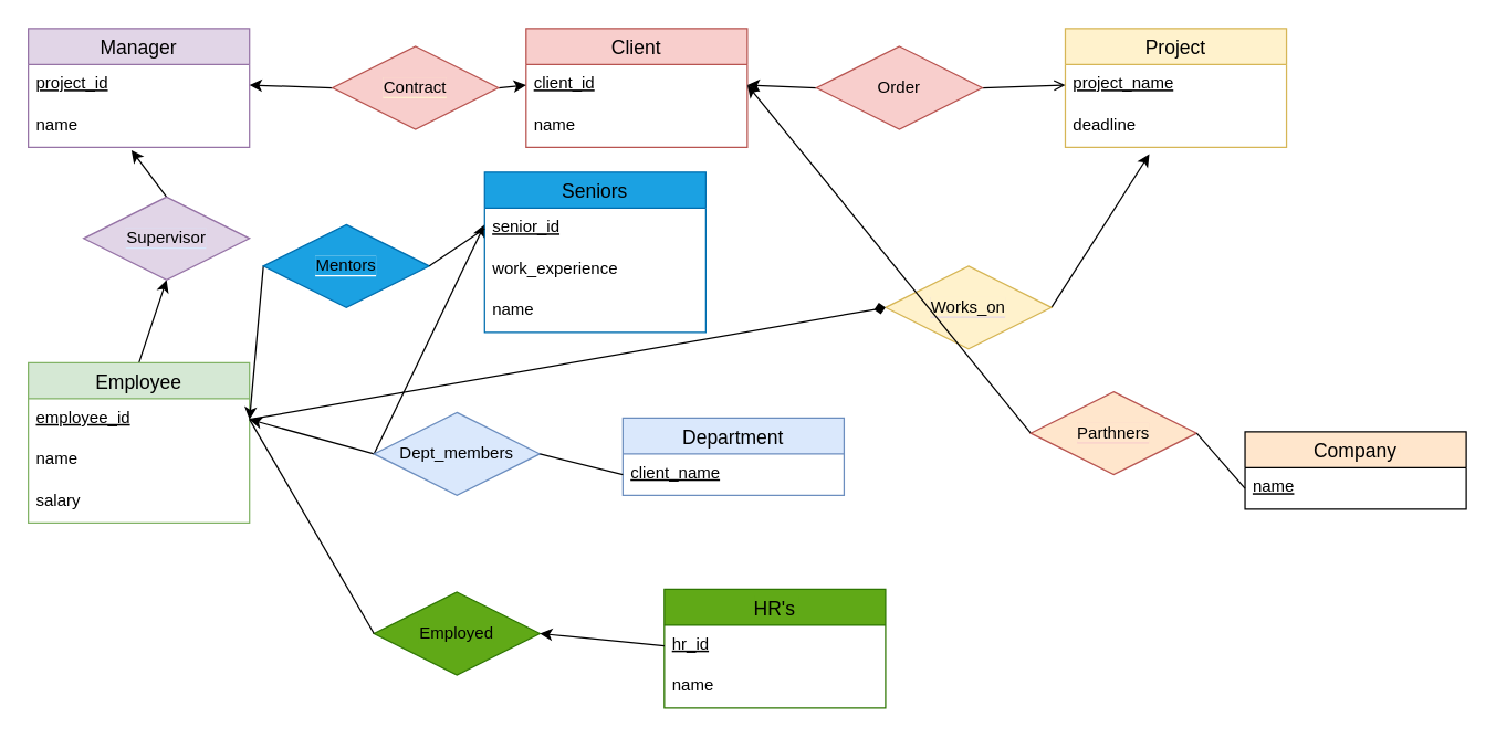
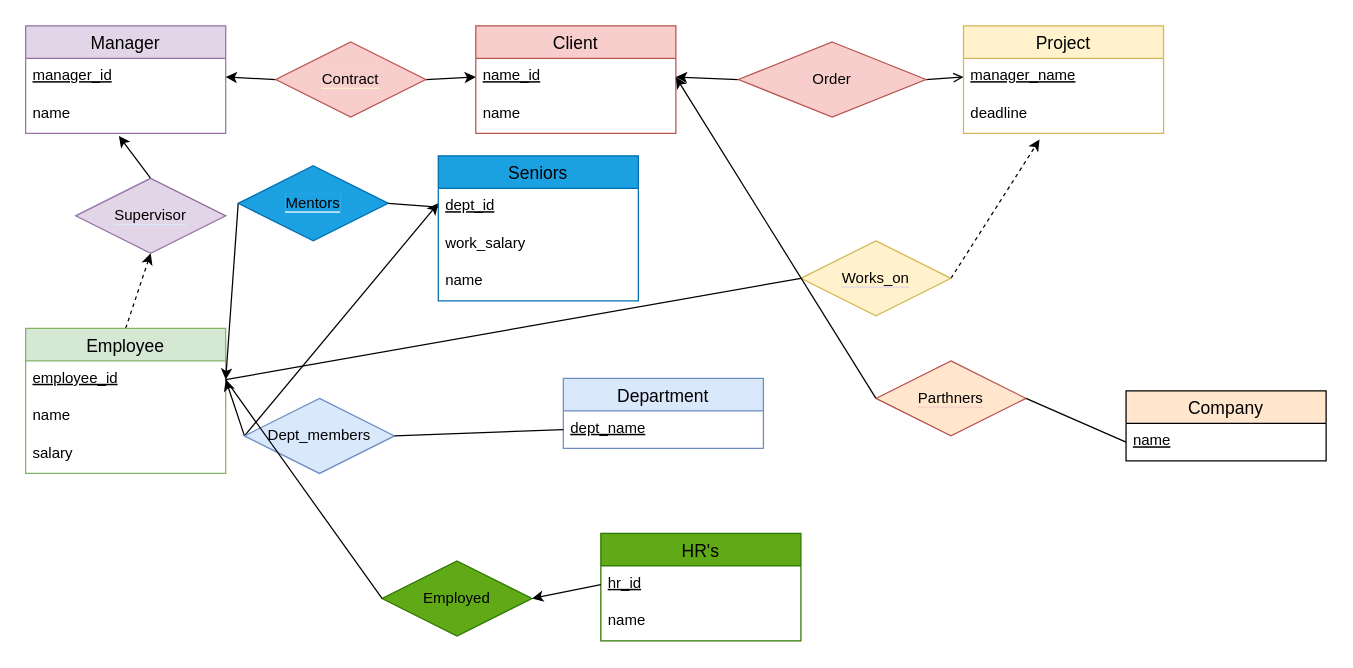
  <mxCell id="0" />
  <mxCell id="1" parent="0" />
  <mxCell id="2" value="Client" style="swimlane;fontStyle=0;childLayout=stackLayout;horizontal=1;startSize=26;horizontalStack=0;resizeParent=1;resizeParentMax=0;resizeLast=0;collapsible=1;marginBottom=0;align=center;fontSize=14;fillColor=#f8cecc;strokeColor=#b85450;" vertex="1" parent="1"><mxGeometry x="380" y="20" width="160" height="86" as="geometry" /></mxCell>
- <mxCell id="3" value="client_id" style="text;strokeColor=none;fillColor=none;spacingLeft=4;spacingRight=4;overflow=hidden;rotatable=0;points=[[0,0.5],[1,0.5]];portConstraint=eastwest;fontSize=12;fontStyle=4" vertex="1" parent="2"><mxGeometry y="26" width="160" height="30" as="geometry" /></mxCell>
+ <mxCell id="3" value="name_id" style="text;strokeColor=none;fillColor=none;spacingLeft=4;spacingRight=4;overflow=hidden;rotatable=0;points=[[0,0.5],[1,0.5]];portConstraint=eastwest;fontSize=12;fontStyle=4" vertex="1" parent="2"><mxGeometry y="26" width="160" height="30" as="geometry" /></mxCell>
  <mxCell id="4" value="name" style="text;strokeColor=none;fillColor=none;spacingLeft=4;spacingRight=4;overflow=hidden;rotatable=0;points=[[0,0.5],[1,0.5]];portConstraint=eastwest;fontSize=12;" vertex="1" parent="2"><mxGeometry y="56" width="160" height="30" as="geometry" /></mxCell>
- <mxCell id="5" style="edgeStyle=none;rounded=0;orthogonalLoop=1;jettySize=auto;html=1;exitX=0.5;exitY=0;exitDx=0;exitDy=0;entryX=0.5;entryY=1;entryDx=0;entryDy=0;" edge="1" parent="1" source="6" target="26"><mxGeometry relative="1" as="geometry" /></mxCell>
+ <mxCell id="5" style="edgeStyle=none;rounded=0;orthogonalLoop=1;jettySize=auto;html=1;exitX=0.5;exitY=0;exitDx=0;exitDy=0;entryX=0.5;entryY=1;entryDx=0;entryDy=0;dashed=1;" edge="1" parent="1" source="6" target="26"><mxGeometry relative="1" as="geometry" /></mxCell>
  <mxCell id="6" value="Employee" style="swimlane;fontStyle=0;childLayout=stackLayout;horizontal=1;startSize=26;horizontalStack=0;resizeParent=1;resizeParentMax=0;resizeLast=0;collapsible=1;marginBottom=0;align=center;fontSize=14;fillColor=#d5e8d4;strokeColor=#82b366;" vertex="1" parent="1"><mxGeometry x="20" y="262" width="160" height="116" as="geometry" /></mxCell>
  <mxCell id="7" value="employee_id" style="text;strokeColor=none;fillColor=none;spacingLeft=4;spacingRight=4;overflow=hidden;rotatable=0;points=[[0,0.5],[1,0.5]];portConstraint=eastwest;fontSize=12;fontStyle=4" vertex="1" parent="6"><mxGeometry y="26" width="160" height="30" as="geometry" /></mxCell>
  <mxCell id="8" value="name" style="text;strokeColor=none;fillColor=none;spacingLeft=4;spacingRight=4;overflow=hidden;rotatable=0;points=[[0,0.5],[1,0.5]];portConstraint=eastwest;fontSize=12;" vertex="1" parent="6"><mxGeometry y="56" width="160" height="30" as="geometry" /></mxCell>
  <mxCell id="9" value="salary" style="text;strokeColor=none;fillColor=none;spacingLeft=4;spacingRight=4;overflow=hidden;rotatable=0;points=[[0,0.5],[1,0.5]];portConstraint=eastwest;fontSize=12;" vertex="1" parent="6"><mxGeometry y="86" width="160" height="30" as="geometry" /></mxCell>
  <mxCell id="10" value="Project" style="swimlane;fontStyle=0;childLayout=stackLayout;horizontal=1;startSize=26;horizontalStack=0;resizeParent=1;resizeParentMax=0;resizeLast=0;collapsible=1;marginBottom=0;align=center;fontSize=14;fillColor=#fff2cc;strokeColor=#d6b656;" vertex="1" parent="1"><mxGeometry x="770" y="20" width="160" height="86" as="geometry" /></mxCell>
- <mxCell id="11" value="project_name" style="text;strokeColor=none;fillColor=none;spacingLeft=4;spacingRight=4;overflow=hidden;rotatable=0;points=[[0,0.5],[1,0.5]];portConstraint=eastwest;fontSize=12;fontStyle=4" vertex="1" parent="10"><mxGeometry y="26" width="160" height="30" as="geometry" /></mxCell>
+ <mxCell id="11" value="manager_name" style="text;strokeColor=none;fillColor=none;spacingLeft=4;spacingRight=4;overflow=hidden;rotatable=0;points=[[0,0.5],[1,0.5]];portConstraint=eastwest;fontSize=12;fontStyle=4" vertex="1" parent="10"><mxGeometry y="26" width="160" height="30" as="geometry" /></mxCell>
  <mxCell id="12" value="deadline" style="text;strokeColor=none;fillColor=none;spacingLeft=4;spacingRight=4;overflow=hidden;rotatable=0;points=[[0,0.5],[1,0.5]];portConstraint=eastwest;fontSize=12;" vertex="1" parent="10"><mxGeometry y="56" width="160" height="30" as="geometry" /></mxCell>
  <mxCell id="13" value="Manager" style="swimlane;fontStyle=0;childLayout=stackLayout;horizontal=1;startSize=26;horizontalStack=0;resizeParent=1;resizeParentMax=0;resizeLast=0;collapsible=1;marginBottom=0;align=center;fontSize=14;fillColor=#e1d5e7;strokeColor=#9673a6;" vertex="1" parent="1"><mxGeometry x="20" y="20" width="160" height="86" as="geometry" /></mxCell>
- <mxCell id="14" value="project_id" style="text;strokeColor=none;fillColor=none;spacingLeft=4;spacingRight=4;overflow=hidden;rotatable=0;points=[[0,0.5],[1,0.5]];portConstraint=eastwest;fontSize=12;fontStyle=4" vertex="1" parent="13"><mxGeometry y="26" width="160" height="30" as="geometry" /></mxCell>
+ <mxCell id="14" value="manager_id" style="text;strokeColor=none;fillColor=none;spacingLeft=4;spacingRight=4;overflow=hidden;rotatable=0;points=[[0,0.5],[1,0.5]];portConstraint=eastwest;fontSize=12;fontStyle=4" vertex="1" parent="13"><mxGeometry y="26" width="160" height="30" as="geometry" /></mxCell>
  <mxCell id="15" value="name" style="text;strokeColor=none;fillColor=none;spacingLeft=4;spacingRight=4;overflow=hidden;rotatable=0;points=[[0,0.5],[1,0.5]];portConstraint=eastwest;fontSize=12;" vertex="1" parent="13"><mxGeometry y="56" width="160" height="30" as="geometry" /></mxCell>
  <mxCell id="16" value="Department" style="swimlane;fontStyle=0;childLayout=stackLayout;horizontal=1;startSize=26;horizontalStack=0;resizeParent=1;resizeParentMax=0;resizeLast=0;collapsible=1;marginBottom=0;align=center;fontSize=14;fillColor=#dae8fc;strokeColor=#6c8ebf;" vertex="1" parent="1"><mxGeometry x="450" y="302" width="160" height="56" as="geometry" /></mxCell>
- <mxCell id="17" value="client_name" style="text;strokeColor=none;fillColor=none;spacingLeft=4;spacingRight=4;overflow=hidden;rotatable=0;points=[[0,0.5],[1,0.5]];portConstraint=eastwest;fontSize=12;fontStyle=4" vertex="1" parent="16"><mxGeometry y="26" width="160" height="30" as="geometry" /></mxCell>
+ <mxCell id="17" value="dept_name" style="text;strokeColor=none;fillColor=none;spacingLeft=4;spacingRight=4;overflow=hidden;rotatable=0;points=[[0,0.5],[1,0.5]];portConstraint=eastwest;fontSize=12;fontStyle=4" vertex="1" parent="16"><mxGeometry y="26" width="160" height="30" as="geometry" /></mxCell>
  <mxCell id="18" style="rounded=0;orthogonalLoop=1;jettySize=auto;html=1;exitX=0;exitY=0.5;exitDx=0;exitDy=0;entryX=1;entryY=0.5;entryDx=0;entryDy=0;" edge="1" parent="1" source="20" target="3"><mxGeometry relative="1" as="geometry" /></mxCell>
  <mxCell id="19" style="rounded=0;orthogonalLoop=1;jettySize=auto;html=1;exitX=1;exitY=0.5;exitDx=0;exitDy=0;entryX=0;entryY=0.5;entryDx=0;entryDy=0;endArrow=open;" edge="1" parent="1" source="20" target="11"><mxGeometry relative="1" as="geometry" /></mxCell>
- <mxCell id="20" value="Order" style="shape=rhombus;perimeter=rhombusPerimeter;whiteSpace=wrap;html=1;align=center;fillColor=#f8cecc;strokeColor=#b85450;" vertex="1" parent="1"><mxGeometry x="590" y="33" width="120" height="60" as="geometry" /></mxCell>
+ <mxCell id="20" value="Order" style="shape=rhombus;perimeter=rhombusPerimeter;whiteSpace=wrap;html=1;align=center;fillColor=#f8cecc;strokeColor=#b85450;" vertex="1" parent="1"><mxGeometry x="590" y="33" width="150" height="60" as="geometry" /></mxCell>
  <mxCell id="21" style="edgeStyle=none;rounded=0;orthogonalLoop=1;jettySize=auto;html=1;exitX=0;exitY=0.5;exitDx=0;exitDy=0;entryX=1;entryY=0.5;entryDx=0;entryDy=0;" edge="1" parent="1" source="23" target="7"><mxGeometry relative="1" as="geometry" /></mxCell>
  <mxCell id="22" style="edgeStyle=none;rounded=0;orthogonalLoop=1;jettySize=auto;html=1;exitX=0;exitY=0.5;exitDx=0;exitDy=0;fontColor=#000000;" edge="1" parent="1" source="23"><mxGeometry relative="1" as="geometry"><mxPoint x="350" y="162" as="targetPoint" /></mxGeometry></mxCell>
- <mxCell id="23" value="&lt;span style=&quot;background-color: rgb(218 , 232 , 252)&quot;&gt;Dept_members&lt;/span&gt;" style="shape=rhombus;perimeter=rhombusPerimeter;whiteSpace=wrap;html=1;align=center;fillColor=#dae8fc;strokeColor=#6c8ebf;" vertex="1" parent="1"><mxGeometry x="270" y="298" width="120" height="60" as="geometry" /></mxCell>
+ <mxCell id="23" value="&lt;span style=&quot;background-color: rgb(218 , 232 , 252)&quot;&gt;Dept_members&lt;/span&gt;" style="shape=rhombus;perimeter=rhombusPerimeter;whiteSpace=wrap;html=1;align=center;fillColor=#dae8fc;strokeColor=#6c8ebf;" vertex="1" parent="1"><mxGeometry x="195" y="318" width="120" height="60" as="geometry" /></mxCell>
  <mxCell id="24" value="" style="endArrow=none;html=1;rounded=0;entryX=0;entryY=0.5;entryDx=0;entryDy=0;exitX=1;exitY=0.5;exitDx=0;exitDy=0;" edge="1" parent="1" source="23" target="17"><mxGeometry relative="1" as="geometry"><mxPoint x="250" y="392" as="sourcePoint" /><mxPoint x="410" y="392" as="targetPoint" /></mxGeometry></mxCell>
  <mxCell id="25" style="edgeStyle=none;rounded=0;orthogonalLoop=1;jettySize=auto;html=1;exitX=0.5;exitY=0;exitDx=0;exitDy=0;entryX=0.466;entryY=1.073;entryDx=0;entryDy=0;entryPerimeter=0;" edge="1" parent="1" source="26" target="15"><mxGeometry relative="1" as="geometry" /></mxCell>
  <mxCell id="26" value="&lt;span style=&quot;background-color: rgb(225 , 213 , 231)&quot;&gt;Supervisor&lt;/span&gt;" style="shape=rhombus;perimeter=rhombusPerimeter;whiteSpace=wrap;html=1;align=center;labelBackgroundColor=#DAE8FC;fillColor=#e1d5e7;strokeColor=#9673a6;" vertex="1" parent="1"><mxGeometry x="60" y="142" width="120" height="60" as="geometry" /></mxCell>
- <mxCell id="27" style="edgeStyle=none;rounded=0;orthogonalLoop=1;jettySize=auto;html=1;exitX=1;exitY=0.5;exitDx=0;exitDy=0;entryX=0.38;entryY=1.167;entryDx=0;entryDy=0;entryPerimeter=0;" edge="1" parent="1" source="28" target="12"><mxGeometry relative="1" as="geometry" /></mxCell>
+ <mxCell id="27" style="edgeStyle=none;rounded=0;orthogonalLoop=1;jettySize=auto;html=1;exitX=1;exitY=0.5;exitDx=0;exitDy=0;entryX=0.38;entryY=1.167;entryDx=0;entryDy=0;entryPerimeter=0;dashed=1;" edge="1" parent="1" source="28" target="12"><mxGeometry relative="1" as="geometry" /></mxCell>
  <mxCell id="28" value="&lt;span style=&quot;background-color: rgb(255 , 242 , 204)&quot;&gt;Works_on&lt;/span&gt;" style="shape=rhombus;perimeter=rhombusPerimeter;whiteSpace=wrap;html=1;align=center;labelBackgroundColor=#E1D5E7;fillColor=#fff2cc;strokeColor=#d6b656;" vertex="1" parent="1"><mxGeometry x="640" y="192" width="120" height="60" as="geometry" /></mxCell>
- <mxCell id="29" value="" style="endArrow=diamond;html=1;rounded=0;entryX=0;entryY=0.5;entryDx=0;entryDy=0;exitX=1;exitY=0.5;exitDx=0;exitDy=0;" edge="1" parent="1" source="7" target="28"><mxGeometry relative="1" as="geometry"><mxPoint x="390" y="262" as="sourcePoint" /><mxPoint x="550" y="262" as="targetPoint" /></mxGeometry></mxCell>
+ <mxCell id="29" value="" style="endArrow=none;html=1;rounded=0;entryX=0;entryY=0.5;entryDx=0;entryDy=0;exitX=1;exitY=0.5;exitDx=0;exitDy=0;" edge="1" parent="1" source="7" target="28"><mxGeometry relative="1" as="geometry"><mxPoint x="390" y="262" as="sourcePoint" /><mxPoint x="550" y="262" as="targetPoint" /></mxGeometry></mxCell>
  <mxCell id="30" style="edgeStyle=none;rounded=0;orthogonalLoop=1;jettySize=auto;html=1;exitX=0;exitY=0.5;exitDx=0;exitDy=0;entryX=1;entryY=0.5;entryDx=0;entryDy=0;" edge="1" parent="1" source="32" target="14"><mxGeometry relative="1" as="geometry" /></mxCell>
  <mxCell id="31" style="edgeStyle=none;rounded=0;orthogonalLoop=1;jettySize=auto;html=1;exitX=1;exitY=0.5;exitDx=0;exitDy=0;entryX=0;entryY=0.5;entryDx=0;entryDy=0;" edge="1" parent="1" source="32" target="3"><mxGeometry relative="1" as="geometry" /></mxCell>
- <mxCell id="32" value="&lt;span style=&quot;background-color: rgb(248 , 206 , 204)&quot;&gt;Contract&lt;/span&gt;" style="shape=rhombus;perimeter=rhombusPerimeter;whiteSpace=wrap;html=1;align=center;labelBackgroundColor=#FFF2CC;fillColor=#f8cecc;strokeColor=#b85450;" vertex="1" parent="1"><mxGeometry x="240" y="33" width="120" height="60" as="geometry" /></mxCell>
+ <mxCell id="32" value="&lt;span style=&quot;background-color: rgb(248 , 206 , 204)&quot;&gt;Contract&lt;/span&gt;" style="shape=rhombus;perimeter=rhombusPerimeter;whiteSpace=wrap;html=1;align=center;labelBackgroundColor=#FFF2CC;fillColor=#f8cecc;strokeColor=#b85450;" vertex="1" parent="1"><mxGeometry x="220" y="33" width="120" height="60" as="geometry" /></mxCell>
  <mxCell id="33" style="edgeStyle=none;rounded=0;orthogonalLoop=1;jettySize=auto;html=1;exitX=0;exitY=0.5;exitDx=0;exitDy=0;entryX=1;entryY=0.5;entryDx=0;entryDy=0;" edge="1" parent="1" source="34" target="3"><mxGeometry relative="1" as="geometry" /></mxCell>
- <mxCell id="34" value="&lt;span style=&quot;background-color: rgb(255 , 230 , 204)&quot;&gt;Parthners&lt;/span&gt;" style="shape=rhombus;perimeter=rhombusPerimeter;whiteSpace=wrap;html=1;align=center;labelBackgroundColor=#F8CECC;fillColor=#FFE6CC;strokeColor=#b85450;" vertex="1" parent="1"><mxGeometry x="745" y="283" width="120" height="60" as="geometry" /></mxCell>
+ <mxCell id="34" value="&lt;span style=&quot;background-color: rgb(255 , 230 , 204)&quot;&gt;Parthners&lt;/span&gt;" style="shape=rhombus;perimeter=rhombusPerimeter;whiteSpace=wrap;html=1;align=center;labelBackgroundColor=#F8CECC;fillColor=#FFE6CC;strokeColor=#b85450;" vertex="1" parent="1"><mxGeometry x="700" y="288" width="120" height="60" as="geometry" /></mxCell>
  <mxCell id="35" value="Company" style="swimlane;fontStyle=0;childLayout=stackLayout;horizontal=1;startSize=26;horizontalStack=0;resizeParent=1;resizeParentMax=0;resizeLast=0;collapsible=1;marginBottom=0;align=center;fontSize=14;labelBackgroundColor=#FFE6CC;fillColor=#FFE6CC;" vertex="1" parent="1"><mxGeometry x="900" y="312" width="160" height="56" as="geometry" /></mxCell>
  <mxCell id="36" value="name" style="text;strokeColor=none;fillColor=none;spacingLeft=4;spacingRight=4;overflow=hidden;rotatable=0;points=[[0,0.5],[1,0.5]];portConstraint=eastwest;fontSize=12;labelBackgroundColor=#FFFFFF;fontStyle=4" vertex="1" parent="35"><mxGeometry y="26" width="160" height="30" as="geometry" /></mxCell>
  <mxCell id="37" value="" style="endArrow=none;html=1;rounded=0;entryX=0;entryY=0.5;entryDx=0;entryDy=0;exitX=1;exitY=0.5;exitDx=0;exitDy=0;" edge="1" parent="1" source="34" target="36"><mxGeometry relative="1" as="geometry"><mxPoint x="620" y="252" as="sourcePoint" /><mxPoint x="780" y="252" as="targetPoint" /></mxGeometry></mxCell>
  <mxCell id="38" value="HR's" style="swimlane;fontStyle=0;childLayout=stackLayout;horizontal=1;startSize=26;horizontalStack=0;resizeParent=1;resizeParentMax=0;resizeLast=0;collapsible=1;marginBottom=0;align=center;fontSize=14;labelBackgroundColor=#60A917;fillColor=#60a917;strokeColor=#2D7600;fontColor=#000000;" vertex="1" parent="1"><mxGeometry x="480" y="426" width="160" height="86" as="geometry" /></mxCell>
  <mxCell id="39" value="hr_id" style="text;strokeColor=none;fillColor=none;spacingLeft=4;spacingRight=4;overflow=hidden;rotatable=0;points=[[0,0.5],[1,0.5]];portConstraint=eastwest;fontSize=12;labelBackgroundColor=#FFFFFF;fontStyle=4" vertex="1" parent="38"><mxGeometry y="26" width="160" height="30" as="geometry" /></mxCell>
  <mxCell id="40" value="name" style="text;strokeColor=none;fillColor=none;spacingLeft=4;spacingRight=4;overflow=hidden;rotatable=0;points=[[0,0.5],[1,0.5]];portConstraint=eastwest;fontSize=12;labelBackgroundColor=#FFFFFF;" vertex="1" parent="38"><mxGeometry y="56" width="160" height="30" as="geometry" /></mxCell>
- <mxCell id="41" value="&lt;font color=&quot;#000000&quot;&gt;Employed&lt;/font&gt;" style="shape=rhombus;perimeter=rhombusPerimeter;whiteSpace=wrap;html=1;align=center;labelBackgroundColor=#60A917;fontColor=#ffffff;fillColor=#60a917;strokeColor=#2D7600;" vertex="1" parent="1"><mxGeometry x="270" y="428" width="120" height="60" as="geometry" /></mxCell>
+ <mxCell id="41" value="&lt;font color=&quot;#000000&quot;&gt;Employed&lt;/font&gt;" style="shape=rhombus;perimeter=rhombusPerimeter;whiteSpace=wrap;html=1;align=center;labelBackgroundColor=#60A917;fontColor=#ffffff;fillColor=#60a917;strokeColor=#2D7600;" vertex="1" parent="1"><mxGeometry x="305" y="448" width="120" height="60" as="geometry" /></mxCell>
  <mxCell id="42" style="edgeStyle=none;rounded=0;orthogonalLoop=1;jettySize=auto;html=1;exitX=0;exitY=0.5;exitDx=0;exitDy=0;entryX=1;entryY=0.5;entryDx=0;entryDy=0;fontColor=#000000;" edge="1" parent="1" source="39" target="41"><mxGeometry relative="1" as="geometry" /></mxCell>
  <mxCell id="43" value="" style="endArrow=none;html=1;rounded=0;fontColor=#000000;entryX=0;entryY=0.5;entryDx=0;entryDy=0;exitX=1;exitY=0.5;exitDx=0;exitDy=0;" edge="1" parent="1" source="7" target="41"><mxGeometry relative="1" as="geometry"><mxPoint x="30" y="421.5" as="sourcePoint" /><mxPoint x="190" y="421.5" as="targetPoint" /></mxGeometry></mxCell>
  <mxCell id="44" value="Seniors" style="swimlane;fontStyle=0;childLayout=stackLayout;horizontal=1;startSize=26;horizontalStack=0;resizeParent=1;resizeParentMax=0;resizeLast=0;collapsible=1;marginBottom=0;align=center;fontSize=14;labelBackgroundColor=#1BA1E2;fontColor=#000000;fillColor=#1ba1e2;strokeColor=#006EAF;" vertex="1" parent="1"><mxGeometry x="350" y="124" width="160" height="116" as="geometry" /></mxCell>
- <mxCell id="45" value="senior_id" style="text;strokeColor=none;fillColor=none;spacingLeft=4;spacingRight=4;overflow=hidden;rotatable=0;points=[[0,0.5],[1,0.5]];portConstraint=eastwest;fontSize=12;labelBackgroundColor=#FFFFFF;fontColor=#000000;fontStyle=4" vertex="1" parent="44"><mxGeometry y="26" width="160" height="30" as="geometry" /></mxCell>
- <mxCell id="46" value="work_experience" style="text;strokeColor=none;fillColor=none;spacingLeft=4;spacingRight=4;overflow=hidden;rotatable=0;points=[[0,0.5],[1,0.5]];portConstraint=eastwest;fontSize=12;labelBackgroundColor=#FFFFFF;fontColor=#000000;" vertex="1" parent="44"><mxGeometry y="56" width="160" height="30" as="geometry" /></mxCell>
+ <mxCell id="45" value="dept_id" style="text;strokeColor=none;fillColor=none;spacingLeft=4;spacingRight=4;overflow=hidden;rotatable=0;points=[[0,0.5],[1,0.5]];portConstraint=eastwest;fontSize=12;labelBackgroundColor=#FFFFFF;fontColor=#000000;fontStyle=4" vertex="1" parent="44"><mxGeometry y="26" width="160" height="30" as="geometry" /></mxCell>
+ <mxCell id="46" value="work_salary" style="text;strokeColor=none;fillColor=none;spacingLeft=4;spacingRight=4;overflow=hidden;rotatable=0;points=[[0,0.5],[1,0.5]];portConstraint=eastwest;fontSize=12;labelBackgroundColor=#FFFFFF;fontColor=#000000;" vertex="1" parent="44"><mxGeometry y="56" width="160" height="30" as="geometry" /></mxCell>
  <mxCell id="47" value="name" style="text;strokeColor=none;fillColor=none;spacingLeft=4;spacingRight=4;overflow=hidden;rotatable=0;points=[[0,0.5],[1,0.5]];portConstraint=eastwest;fontSize=12;labelBackgroundColor=#FFFFFF;fontColor=#000000;" vertex="1" parent="44"><mxGeometry y="86" width="160" height="30" as="geometry" /></mxCell>
  <mxCell id="48" style="edgeStyle=none;rounded=0;orthogonalLoop=1;jettySize=auto;html=1;exitX=0;exitY=0.5;exitDx=0;exitDy=0;entryX=1;entryY=0.5;entryDx=0;entryDy=0;fontColor=#000000;" edge="1" parent="1" source="49" target="7"><mxGeometry relative="1" as="geometry" /></mxCell>
- <mxCell id="49" value="&lt;font color=&quot;#000000&quot; style=&quot;background-color: rgb(27 , 161 , 226)&quot;&gt;Mentors&lt;/font&gt;" style="shape=rhombus;perimeter=rhombusPerimeter;whiteSpace=wrap;html=1;align=center;labelBackgroundColor=#FFFFFF;fontColor=#ffffff;fillColor=#1ba1e2;strokeColor=#006EAF;" vertex="1" parent="1"><mxGeometry x="190" y="162" width="120" height="60" as="geometry" /></mxCell>
+ <mxCell id="49" value="&lt;font color=&quot;#000000&quot; style=&quot;background-color: rgb(27 , 161 , 226)&quot;&gt;Mentors&lt;/font&gt;" style="shape=rhombus;perimeter=rhombusPerimeter;whiteSpace=wrap;html=1;align=center;labelBackgroundColor=#FFFFFF;fontColor=#ffffff;fillColor=#1ba1e2;strokeColor=#006EAF;" vertex="1" parent="1"><mxGeometry x="190" y="132" width="120" height="60" as="geometry" /></mxCell>
  <mxCell id="50" value="" style="endArrow=none;html=1;rounded=0;fontColor=#000000;entryX=0;entryY=0.5;entryDx=0;entryDy=0;exitX=1;exitY=0.5;exitDx=0;exitDy=0;" edge="1" parent="1" source="49" target="45"><mxGeometry relative="1" as="geometry"><mxPoint x="-130" y="222" as="sourcePoint" /><mxPoint x="30" y="222" as="targetPoint" /></mxGeometry></mxCell>
